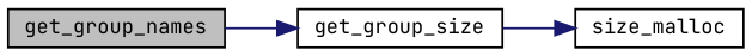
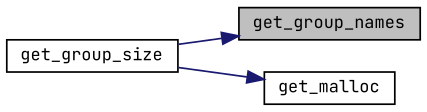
  digraph {
    fontname="JetBrains Mono"
    rankdir=LR
    node [color=black fillcolor=white fontname="JetBrains Mono" fontsize=10 shape=record style=filled]
    edge [color=midnightblue fontname="JetBrains Mono" fontsize=10 labelfontname=Helvetica labelfontsize=10 style=solid]
    n1 [fillcolor=grey75 fontcolor=black height=0.2 label=get_group_names width=0.4]
    n2 [height=0.2 label=get_group_size width=0.4]
-   n3 [height=0.2 label=size_malloc width=0.4]
-   n1 -> n2
+   n3 [height=0.2 label=get_malloc width=0.4]
+   n2 -> n1
    n2 -> n3
  }
